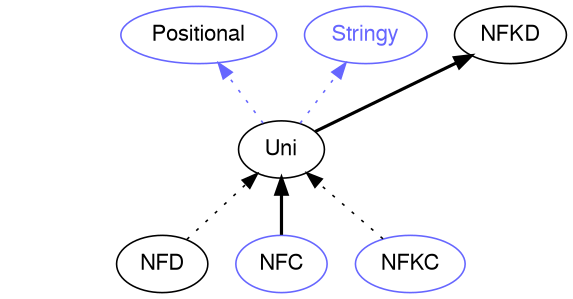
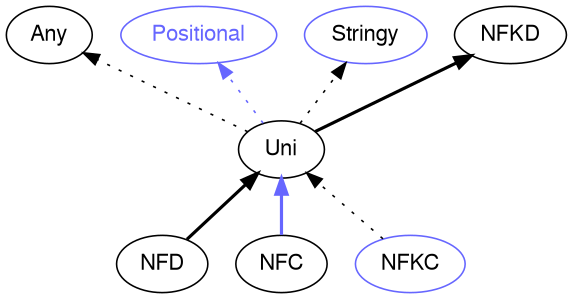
  digraph {
    rankdir=BT
    splines=polyline
    node [color="#000000" fontcolor="#000000" fontname=FreeSans]
    edge [color="#000000" style=dotted]
    Uni
-   Positional [color="#6666FF"]
-   Stringy [color="#6666FF" fontcolor="#6666FF"]
+   Any
+   Positional [color="#6666FF" fontcolor="#6666FF"]
+   Stringy [color="#6666FF"]
    NFKD
    NFD
-   NFC [color="#6666FF"]
+   NFC
    NFKC [color="#6666FF"]
+   Uni -> Any
    Uni -> Positional [color="#6666FF"]
-   Uni -> Stringy [color="#6666FF"]
+   Uni -> Stringy
    Uni -> NFKD [style=bold]
-   NFD -> Uni
-   NFC -> Uni [style=bold]
+   NFD -> Uni [style=bold]
+   NFC -> Uni [color="#6666FF" style=bold]
    NFKC -> Uni
  }
